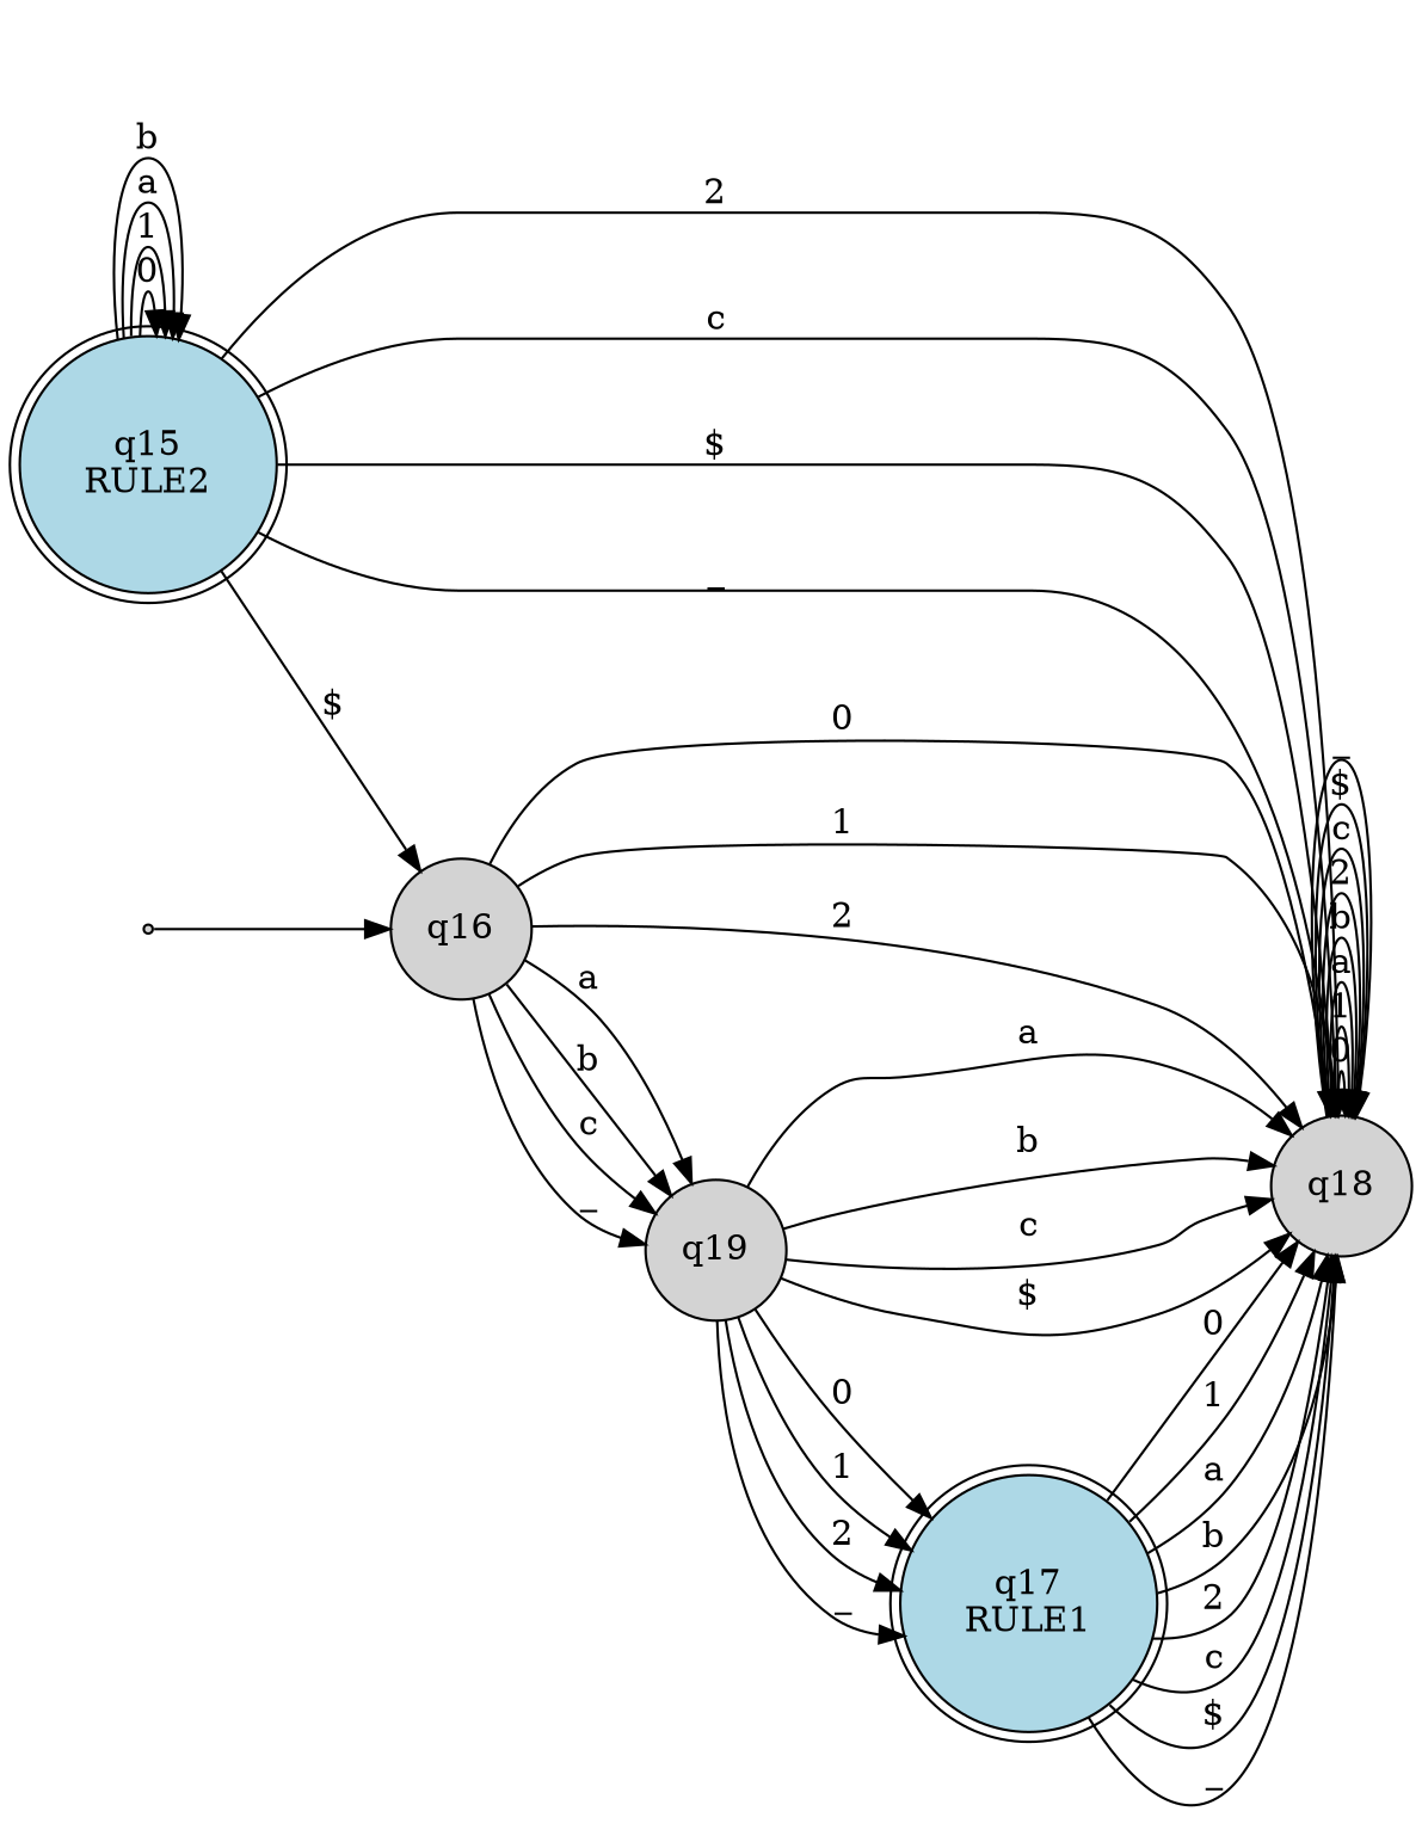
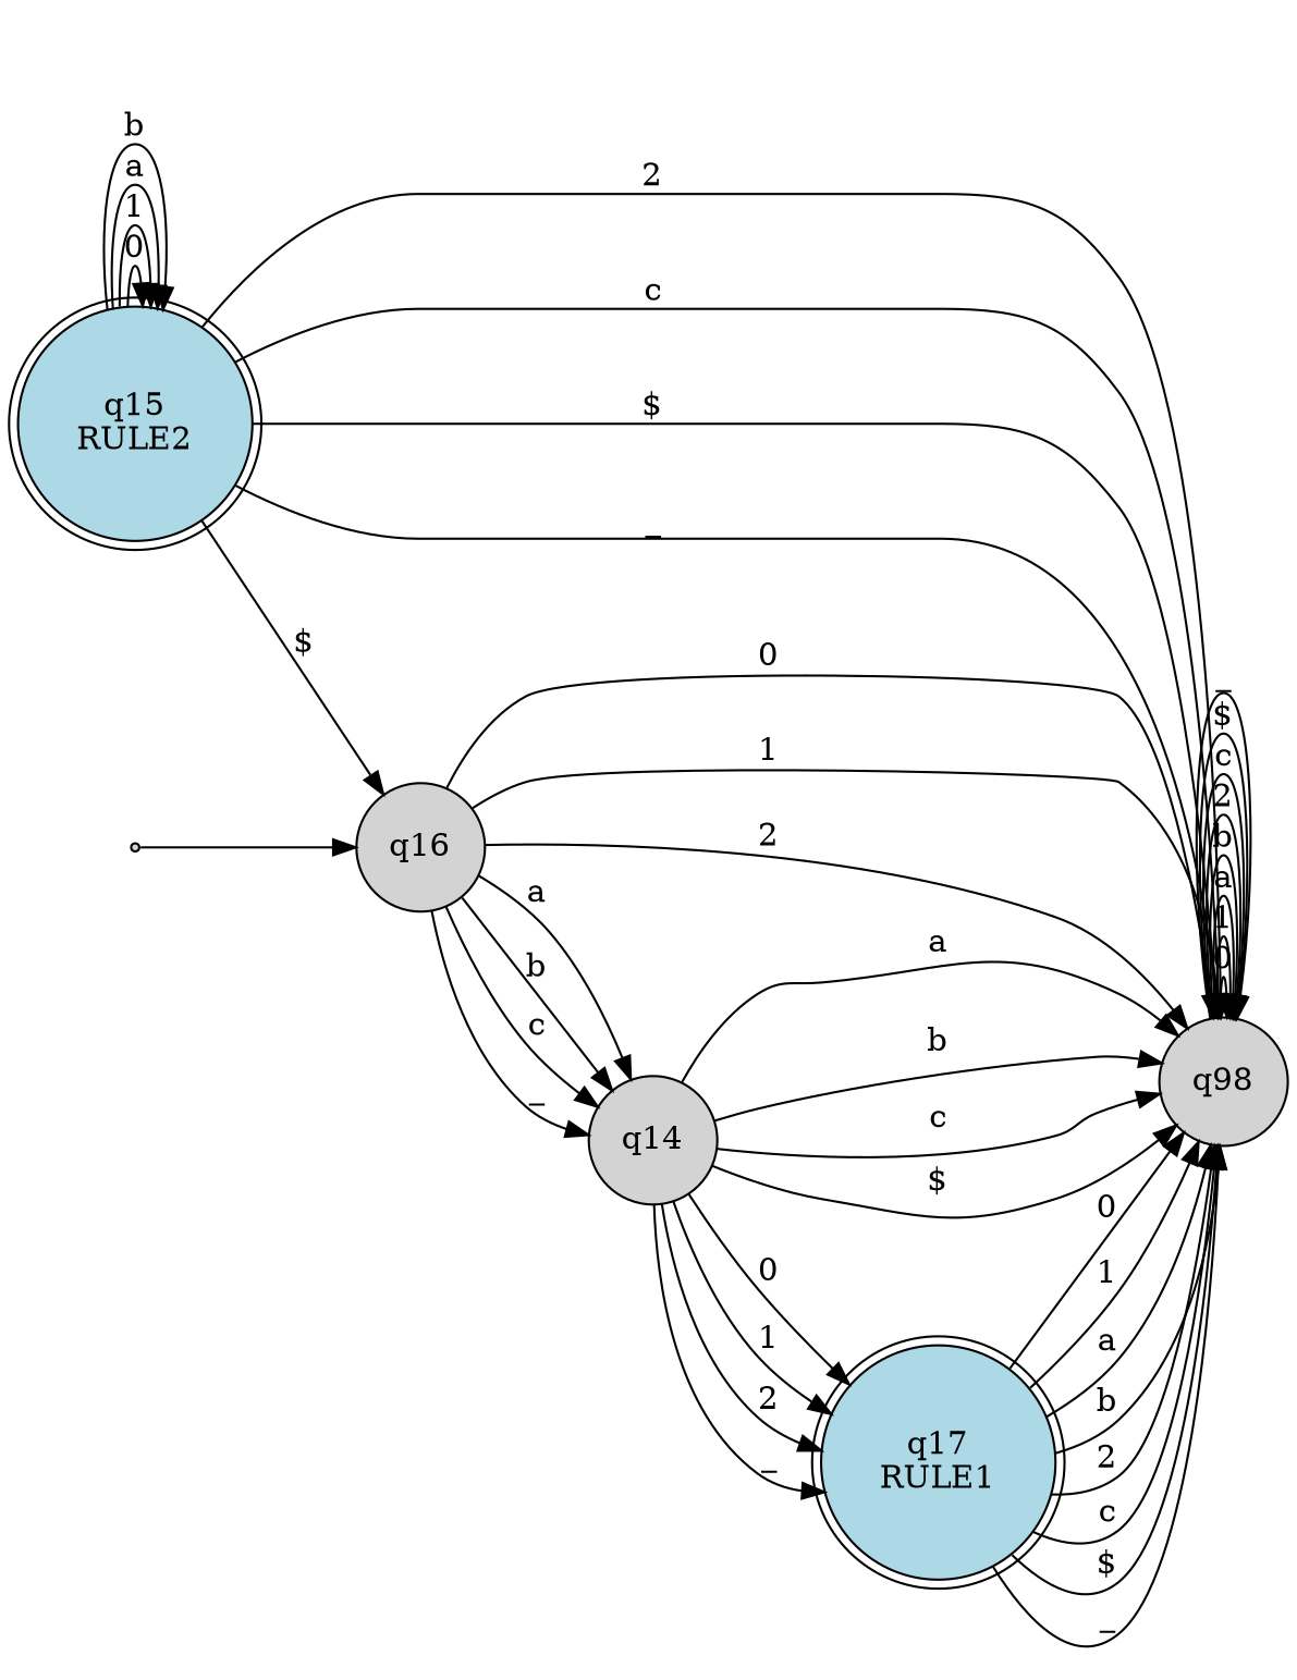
  digraph {
    rankdir=LR
    node [fillcolor=lightgrey shape=circle style=filled]
    n1 [fillcolor=lightblue label="q15\nRULE2" shape=doublecircle]
-   n2 [label=q18]
+   n2 [label=q98]
    n3 [label=q16]
    n4 [fillcolor=lightblue label="q17\nRULE1" shape=doublecircle]
-   n5 [label=q19]
+   n5 [label=q14]
    start [shape=point]
    n1 -> n1 [label=0]
    n1 -> n1 [label=1]
    n1 -> n1 [label=a]
    n1 -> n1 [label=b]
    n1 -> n2 [label=2]
    n1 -> n2 [label=c]
    n1 -> n2 [label="$"]
    n1 -> n2 [label=_]
    n1 -> n3 [label="$"]
    n2 -> n2 [label=0]
    n2 -> n2 [label=1]
    n2 -> n2 [label=a]
    n2 -> n2 [label=b]
    n2 -> n2 [label=2]
    n2 -> n2 [label=c]
    n2 -> n2 [label="$"]
    n2 -> n2 [label=_]
    n3 -> n2 [label=0]
    n3 -> n2 [label=1]
    n3 -> n2 [label=2]
    n3 -> n5 [label=a]
    n3 -> n5 [label=b]
    n3 -> n5 [label=c]
    n3 -> n5 [label=_]
    n4 -> n2 [label=0]
    n4 -> n2 [label=1]
    n4 -> n2 [label=a]
    n4 -> n2 [label=b]
    n4 -> n2 [label=2]
    n4 -> n2 [label=c]
    n4 -> n2 [label="$"]
    n4 -> n2 [label=_]
    n5 -> n2 [label=a]
    n5 -> n2 [label=b]
    n5 -> n2 [label=c]
    n5 -> n2 [label="$"]
    n5 -> n4 [label=0]
    n5 -> n4 [label=1]
    n5 -> n4 [label=2]
    n5 -> n4 [label=_]
    start -> n3
  }
